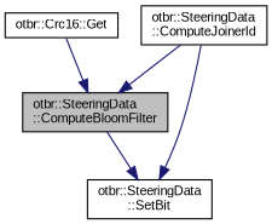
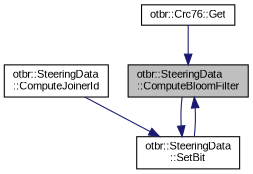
  digraph {
    fontname="Liberation Sans"
    rankdir=TB
    node [color=black fillcolor=white fontname="Liberation Sans" fontsize=10 shape=record style=filled]
    edge [color=midnightblue fontname="Liberation Sans" fontsize=10 labelfontname=Helvetica labelfontsize=10 style=solid]
    n1 [fillcolor=grey75 fontcolor=black height=0.2 label="otbr::SteeringData\l::ComputeBloomFilter" width=0.4]
    n2 [height=0.2 label="otbr::SteeringData\l::SetBit" width=0.4]
-   n3 [height=0.2 label="otbr::Crc16::Get" width=0.4]
+   n3 [height=0.2 label="otbr::Crc76::Get" width=0.4]
    n4 [height=0.2 label="otbr::SteeringData\l::ComputeJoinerId" width=0.4]
    n1 -> n2
-   n4 -> n1
+   n2 -> n1
    n3 -> n1
    n4 -> n2
  }
